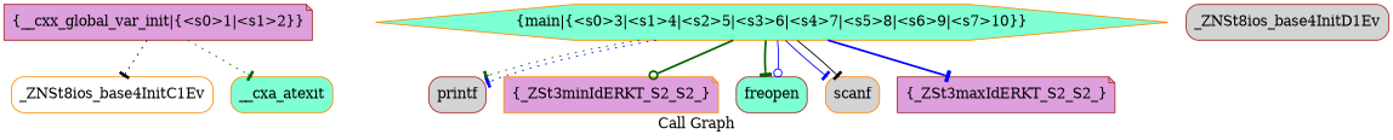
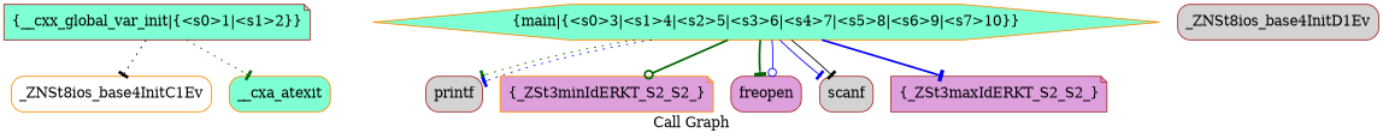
  digraph {
    label="Call Graph"
    node [color=brown fillcolor=plum shape=Mrecord style=filled]
    edge [arrowhead=tee color=darkgreen style=dotted tailport=s0]
-   n1 [label="{__cxx_global_var_init|{<s0>1|<s1>2}}" shape=note]
+   n1 [fillcolor=aquamarine label="{__cxx_global_var_init|{<s0>1|<s1>2}}" shape=note]
    n2 [color=darkorange fillcolor=white label="{_ZNSt8ios_base4InitC1Ev}"]
    n3 [color=darkorange fillcolor=aquamarine label="{__cxa_atexit}"]
    n4 [fillcolor=lightgrey label="{printf}"]
    n5 [fillcolor=lightgrey label="{_ZNSt8ios_base4InitD1Ev}"]
    n6 [color=darkorange label="{_ZSt3minIdERKT_S2_S2_}" shape=note]
    n7 [color=darkorange fillcolor=aquamarine label="{main|{<s0>3|<s1>4|<s2>5|<s3>6|<s4>7|<s5>8|<s6>9|<s7>10}}" shape=hexagon]
-   n8 [fillcolor=aquamarine label="{freopen}"]
-   n9 [color=darkorange fillcolor=lightgrey label="{scanf}"]
+   n8 [label="{freopen}"]
+   n9 [fillcolor=lightgrey label="{scanf}"]
    n10 [label="{_ZSt3maxIdERKT_S2_S2_}" shape=note]
    n1 -> n2 [color=black]
    n1 -> n3 [tailport=s1]
    n7 -> n4 [tailport=s3]
    n7 -> n4 [color=blue tailport=s7]
    n7 -> n6 [arrowhead=odot style=bold tailport=s6]
    n7 -> n8 [style=bold]
    n7 -> n8 [arrowhead=odot color=blue style=solid tailport=s1]
    n7 -> n9 [color=blue style=solid tailport=s2]
    n7 -> n9 [color=black style=solid tailport=s4]
    n7 -> n10 [color=blue style=bold tailport=s5]
  }
